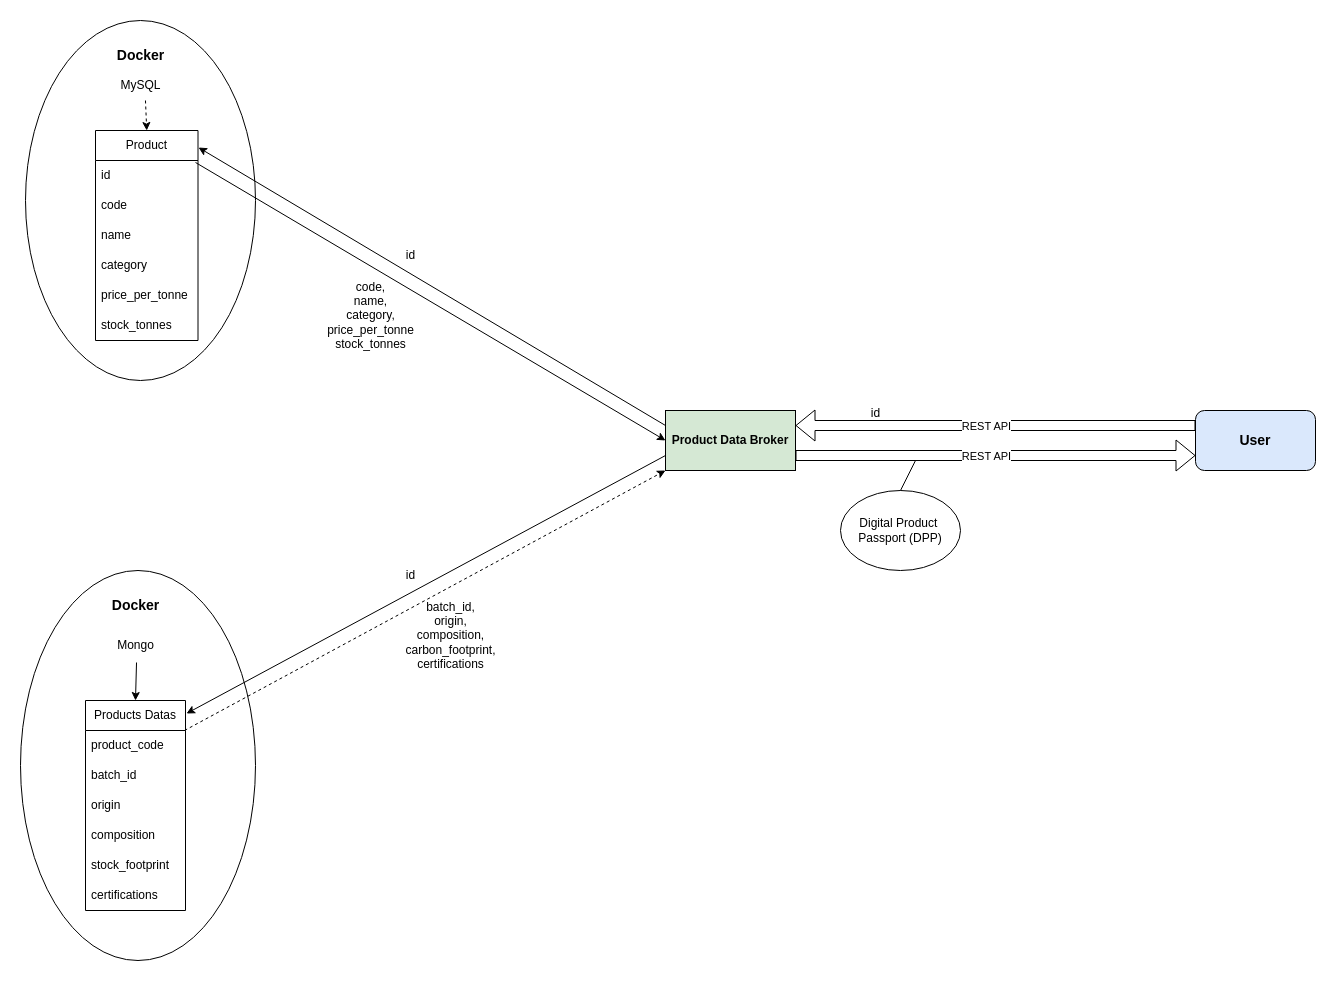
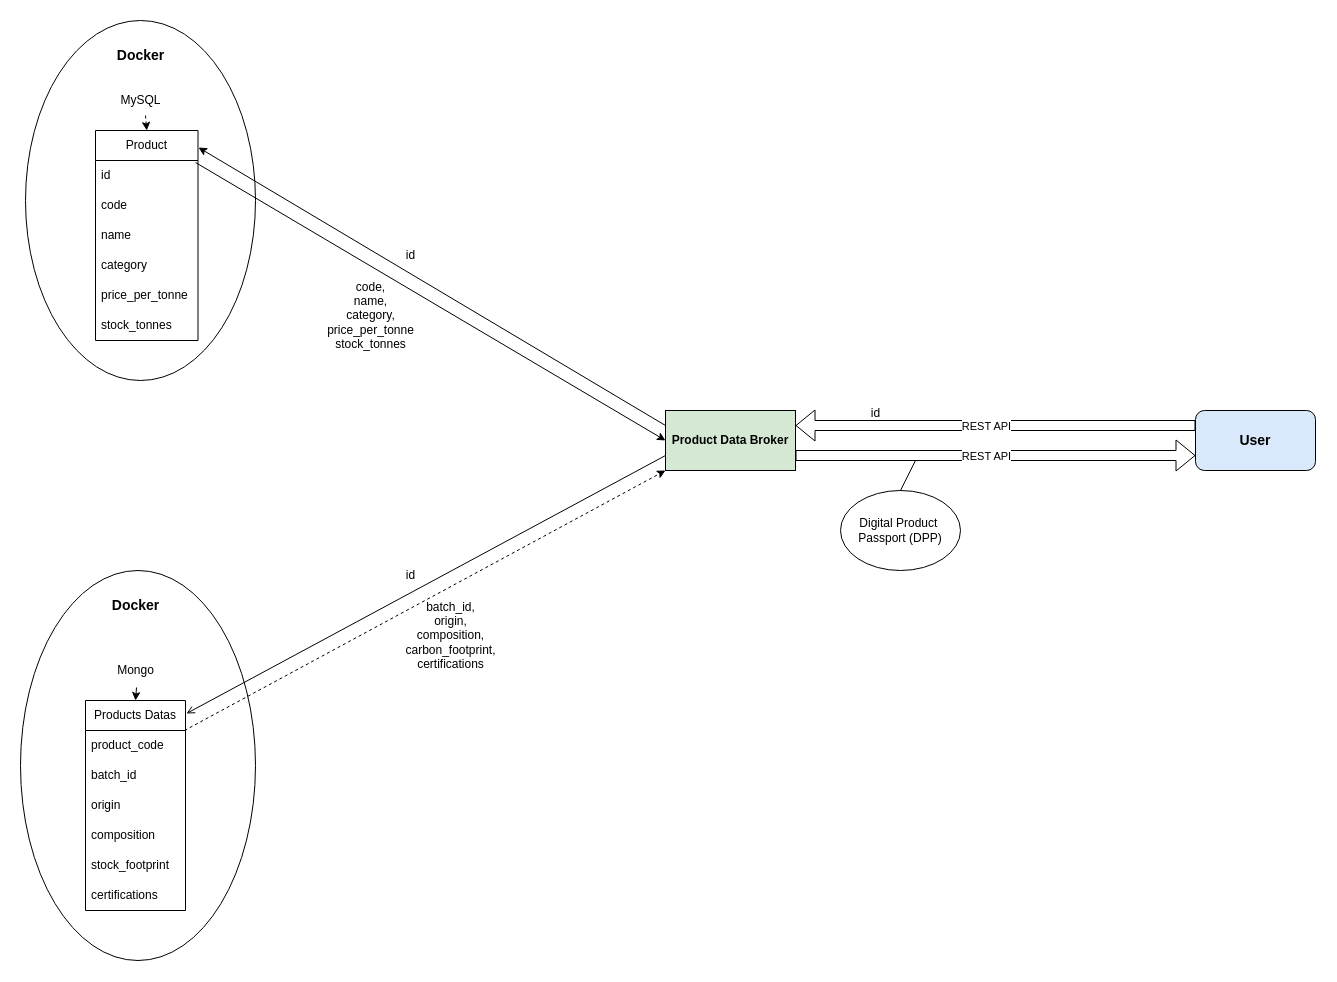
  <mxCell id="0" />
  <mxCell id="1" parent="0" />
  <mxCell id="2" value="" style="group" vertex="1" connectable="0" parent="1"><mxGeometry x="25" y="20" width="230" height="360" as="geometry" /></mxCell>
  <mxCell id="3" value="" style="ellipse;whiteSpace=wrap;html=1;" vertex="1" parent="2"><mxGeometry width="230" height="360" as="geometry" /></mxCell>
  <mxCell id="4" value="&lt;b&gt;&lt;font style=&quot;font-size: 14px;&quot;&gt;Docker&lt;/font&gt;&lt;/b&gt;" style="text;html=1;align=center;verticalAlign=middle;resizable=0;points=[];autosize=1;strokeColor=none;fillColor=none;" vertex="1" parent="2"><mxGeometry x="80" y="20" width="70" height="30" as="geometry" /></mxCell>
  <mxCell id="5" value="" style="group" vertex="1" connectable="0" parent="1"><mxGeometry x="20" y="570" width="235" height="390" as="geometry" /></mxCell>
  <mxCell id="6" value="" style="ellipse;whiteSpace=wrap;html=1;movable=1;resizable=1;rotatable=1;deletable=1;editable=1;locked=0;connectable=1;" vertex="1" parent="5"><mxGeometry width="235" height="390" as="geometry" /></mxCell>
  <mxCell id="7" value="&lt;b&gt;&lt;font style=&quot;font-size: 14px;&quot;&gt;Docker&lt;/font&gt;&lt;/b&gt;" style="text;html=1;align=center;verticalAlign=middle;resizable=1;points=[];autosize=1;strokeColor=none;fillColor=none;movable=1;rotatable=1;deletable=1;editable=1;locked=0;connectable=1;" vertex="1" parent="5"><mxGeometry x="80" y="20" width="70" height="30" as="geometry" /></mxCell>
  <mxCell id="8" value="Product" style="swimlane;fontStyle=0;childLayout=stackLayout;horizontal=1;startSize=30;horizontalStack=0;resizeParent=1;resizeParentMax=0;resizeLast=0;collapsible=1;marginBottom=0;whiteSpace=wrap;html=1;" vertex="1" parent="1"><mxGeometry x="95" y="130" width="102.5" height="210" as="geometry"><mxRectangle x="640" y="370" width="80" height="30" as="alternateBounds" /></mxGeometry></mxCell>
  <mxCell id="9" value="id" style="text;strokeColor=none;fillColor=none;align=left;verticalAlign=middle;spacingLeft=4;spacingRight=4;overflow=hidden;points=[[0,0.5],[1,0.5]];portConstraint=eastwest;rotatable=0;whiteSpace=wrap;html=1;" vertex="1" parent="8"><mxGeometry y="30" width="102.5" height="30" as="geometry" /></mxCell>
  <mxCell id="10" value="code" style="text;strokeColor=none;fillColor=none;align=left;verticalAlign=middle;spacingLeft=4;spacingRight=4;overflow=hidden;points=[[0,0.5],[1,0.5]];portConstraint=eastwest;rotatable=0;whiteSpace=wrap;html=1;" vertex="1" parent="8"><mxGeometry y="60" width="102.5" height="30" as="geometry" /></mxCell>
  <mxCell id="11" value="name" style="text;strokeColor=none;fillColor=none;align=left;verticalAlign=middle;spacingLeft=4;spacingRight=4;overflow=hidden;points=[[0,0.5],[1,0.5]];portConstraint=eastwest;rotatable=0;whiteSpace=wrap;html=1;" vertex="1" parent="8"><mxGeometry y="90" width="102.5" height="30" as="geometry" /></mxCell>
  <mxCell id="12" value="category" style="text;strokeColor=none;fillColor=none;align=left;verticalAlign=middle;spacingLeft=4;spacingRight=4;overflow=hidden;points=[[0,0.5],[1,0.5]];portConstraint=eastwest;rotatable=0;whiteSpace=wrap;html=1;" vertex="1" parent="8"><mxGeometry y="120" width="102.5" height="30" as="geometry" /></mxCell>
  <mxCell id="13" value="price_per_tonne" style="text;strokeColor=none;fillColor=none;align=left;verticalAlign=middle;spacingLeft=4;spacingRight=4;overflow=hidden;points=[[0,0.5],[1,0.5]];portConstraint=eastwest;rotatable=0;whiteSpace=wrap;html=1;" vertex="1" parent="8"><mxGeometry y="150" width="102.5" height="30" as="geometry" /></mxCell>
  <mxCell id="14" value="stock_tonnes" style="text;strokeColor=none;fillColor=none;align=left;verticalAlign=middle;spacingLeft=4;spacingRight=4;overflow=hidden;points=[[0,0.5],[1,0.5]];portConstraint=eastwest;rotatable=0;whiteSpace=wrap;html=1;" vertex="1" parent="8"><mxGeometry y="180" width="102.5" height="30" as="geometry" /></mxCell>
- <mxCell id="15" value="MySQL" style="text;html=1;align=center;verticalAlign=middle;resizable=0;points=[];autosize=1;strokeColor=none;fillColor=none;" vertex="1" parent="1"><mxGeometry x="110" y="70" width="60" height="30" as="geometry" /></mxCell>
+ <mxCell id="15" value="MySQL" style="text;html=1;align=center;verticalAlign=middle;resizable=0;points=[];autosize=1;strokeColor=none;fillColor=none;" vertex="1" parent="1"><mxGeometry x="110" y="85" width="60" height="30" as="geometry" /></mxCell>
  <mxCell id="16" value="" style="edgeStyle=none;orthogonalLoop=1;jettySize=auto;html=1;rounded=0;entryX=0.5;entryY=0;entryDx=0;entryDy=0;exitX=0.583;exitY=1;exitDx=0;exitDy=0;exitPerimeter=0;dashed=1;" edge="1" parent="1" source="15" target="8"><mxGeometry width="100" relative="1" as="geometry"><mxPoint x="285" y="110" as="sourcePoint" /><mxPoint x="385" y="110" as="targetPoint" /><Array as="points" /></mxGeometry></mxCell>
  <mxCell id="17" value="Products Datas" style="swimlane;fontStyle=0;childLayout=stackLayout;horizontal=1;startSize=30;horizontalStack=0;resizeParent=1;resizeParentMax=0;resizeLast=0;collapsible=1;marginBottom=0;whiteSpace=wrap;html=1;" vertex="1" parent="1"><mxGeometry x="85" y="700" width="100" height="210" as="geometry" /></mxCell>
  <mxCell id="18" value="product_code" style="text;strokeColor=none;fillColor=none;align=left;verticalAlign=middle;spacingLeft=4;spacingRight=4;overflow=hidden;points=[[0,0.5],[1,0.5]];portConstraint=eastwest;rotatable=0;whiteSpace=wrap;html=1;" vertex="1" parent="17"><mxGeometry y="30" width="100" height="30" as="geometry" /></mxCell>
  <mxCell id="19" value="batch_id" style="text;strokeColor=none;fillColor=none;align=left;verticalAlign=middle;spacingLeft=4;spacingRight=4;overflow=hidden;points=[[0,0.5],[1,0.5]];portConstraint=eastwest;rotatable=0;whiteSpace=wrap;html=1;" vertex="1" parent="17"><mxGeometry y="60" width="100" height="30" as="geometry" /></mxCell>
  <mxCell id="20" value="origin" style="text;strokeColor=none;fillColor=none;align=left;verticalAlign=middle;spacingLeft=4;spacingRight=4;overflow=hidden;points=[[0,0.5],[1,0.5]];portConstraint=eastwest;rotatable=0;whiteSpace=wrap;html=1;" vertex="1" parent="17"><mxGeometry y="90" width="100" height="30" as="geometry" /></mxCell>
  <mxCell id="21" value="composition" style="text;strokeColor=none;fillColor=none;align=left;verticalAlign=middle;spacingLeft=4;spacingRight=4;overflow=hidden;points=[[0,0.5],[1,0.5]];portConstraint=eastwest;rotatable=0;whiteSpace=wrap;html=1;" vertex="1" parent="17"><mxGeometry y="120" width="100" height="30" as="geometry" /></mxCell>
  <mxCell id="22" value="stock_footprint" style="text;strokeColor=none;fillColor=none;align=left;verticalAlign=middle;spacingLeft=4;spacingRight=4;overflow=hidden;points=[[0,0.5],[1,0.5]];portConstraint=eastwest;rotatable=0;whiteSpace=wrap;html=1;" vertex="1" parent="17"><mxGeometry y="150" width="100" height="30" as="geometry" /></mxCell>
  <mxCell id="23" value="certifications" style="text;strokeColor=none;fillColor=none;align=left;verticalAlign=middle;spacingLeft=4;spacingRight=4;overflow=hidden;points=[[0,0.5],[1,0.5]];portConstraint=eastwest;rotatable=0;whiteSpace=wrap;html=1;" vertex="1" parent="17"><mxGeometry y="180" width="100" height="30" as="geometry" /></mxCell>
- <mxCell id="24" value="Mongo" style="text;html=1;align=center;verticalAlign=middle;resizable=0;points=[];autosize=1;strokeColor=none;fillColor=none;" vertex="1" parent="1"><mxGeometry x="105" y="630" width="60" height="30" as="geometry" /></mxCell>
+ <mxCell id="24" value="Mongo" style="text;html=1;align=center;verticalAlign=middle;resizable=0;points=[];autosize=1;strokeColor=none;fillColor=none;" vertex="1" parent="1"><mxGeometry x="105" y="655" width="60" height="30" as="geometry" /></mxCell>
  <mxCell id="25" value="" style="edgeStyle=none;orthogonalLoop=1;jettySize=auto;html=1;rounded=0;exitX=0.517;exitY=1.067;exitDx=0;exitDy=0;exitPerimeter=0;entryX=0.5;entryY=0;entryDx=0;entryDy=0;" edge="1" parent="1" source="24" target="17"><mxGeometry width="100" relative="1" as="geometry"><mxPoint x="275" y="670" as="sourcePoint" /><mxPoint x="375" y="670" as="targetPoint" /><Array as="points" /></mxGeometry></mxCell>
  <mxCell id="26" value="&lt;b&gt;Product Data Broker&lt;/b&gt;" style="rounded=0;whiteSpace=wrap;html=1;fillColor=#d5e8d4;" vertex="1" parent="1"><mxGeometry x="665" y="410" width="130" height="60" as="geometry" /></mxCell>
  <mxCell id="27" value="" style="edgeStyle=none;orthogonalLoop=1;jettySize=auto;html=1;rounded=0;exitX=0;exitY=0.25;exitDx=0;exitDy=0;entryX=1.005;entryY=0.081;entryDx=0;entryDy=0;entryPerimeter=0;" edge="1" parent="1" source="26" target="8"><mxGeometry width="100" relative="1" as="geometry"><mxPoint x="355" y="380" as="sourcePoint" /><mxPoint x="455" y="380" as="targetPoint" /><Array as="points" /></mxGeometry></mxCell>
- <mxCell id="28" value="" style="edgeStyle=none;orthogonalLoop=1;jettySize=auto;html=1;rounded=0;exitX=0;exitY=0.75;exitDx=0;exitDy=0;entryX=1.01;entryY=0.062;entryDx=0;entryDy=0;entryPerimeter=0;" edge="1" parent="1" source="26" target="17"><mxGeometry width="100" relative="1" as="geometry"><mxPoint x="575" y="480" as="sourcePoint" /><mxPoint x="455" y="670" as="targetPoint" /><Array as="points" /></mxGeometry></mxCell>
+ <mxCell id="28" value="" style="edgeStyle=none;orthogonalLoop=1;jettySize=auto;html=1;rounded=0;exitX=0;exitY=0.75;exitDx=0;exitDy=0;entryX=1.01;entryY=0.062;entryDx=0;entryDy=0;entryPerimeter=0;endArrow=open;" edge="1" parent="1" source="26" target="17"><mxGeometry width="100" relative="1" as="geometry"><mxPoint x="575" y="480" as="sourcePoint" /><mxPoint x="455" y="670" as="targetPoint" /><Array as="points" /></mxGeometry></mxCell>
  <mxCell id="29" value="id" style="text;html=1;align=center;verticalAlign=middle;resizable=0;points=[];autosize=1;strokeColor=none;fillColor=none;" vertex="1" parent="1"><mxGeometry x="395" y="240" width="30" height="30" as="geometry" /></mxCell>
  <mxCell id="30" value="" style="edgeStyle=none;orthogonalLoop=1;jettySize=auto;html=1;rounded=0;exitX=0.976;exitY=0.067;exitDx=0;exitDy=0;entryX=0;entryY=0.5;entryDx=0;entryDy=0;exitPerimeter=0;" edge="1" parent="1" source="9" target="26"><mxGeometry width="100" relative="1" as="geometry"><mxPoint x="305" y="480" as="sourcePoint" /><mxPoint x="405" y="480" as="targetPoint" /><Array as="points" /></mxGeometry></mxCell>
  <mxCell id="31" value="code,&lt;div&gt;name,&lt;/div&gt;&lt;div&gt;category,&lt;/div&gt;&lt;div&gt;price_per_tonne&lt;/div&gt;&lt;div&gt;stock_tonnes&lt;/div&gt;" style="text;html=1;align=center;verticalAlign=middle;resizable=0;points=[];autosize=1;strokeColor=none;fillColor=none;" vertex="1" parent="1"><mxGeometry x="315" y="270" width="110" height="90" as="geometry" /></mxCell>
  <mxCell id="32" value="id" style="text;html=1;align=center;verticalAlign=middle;resizable=0;points=[];autosize=1;strokeColor=none;fillColor=none;" vertex="1" parent="1"><mxGeometry x="395" y="560" width="30" height="30" as="geometry" /></mxCell>
  <mxCell id="33" value="batch_id,&lt;div&gt;origin,&lt;/div&gt;&lt;div&gt;composition,&lt;/div&gt;&lt;div&gt;carbon_footprint,&lt;/div&gt;&lt;div&gt;certifications&lt;/div&gt;" style="text;html=1;align=center;verticalAlign=middle;resizable=0;points=[];autosize=1;strokeColor=none;fillColor=none;" vertex="1" parent="1"><mxGeometry x="395" y="590" width="110" height="90" as="geometry" /></mxCell>
  <mxCell id="34" value="" style="edgeStyle=none;orthogonalLoop=1;jettySize=auto;html=1;rounded=0;exitX=0.99;exitY=0;exitDx=0;exitDy=0;exitPerimeter=0;entryX=0;entryY=1;entryDx=0;entryDy=0;dashed=1;" edge="1" parent="1" source="18" target="26"><mxGeometry width="100" relative="1" as="geometry"><mxPoint x="255" y="730" as="sourcePoint" /><mxPoint x="355" y="730" as="targetPoint" /><Array as="points" /></mxGeometry></mxCell>
  <mxCell id="35" value="&lt;b&gt;&lt;font style=&quot;font-size: 14px;&quot;&gt;User&lt;/font&gt;&lt;/b&gt;" style="rounded=1;whiteSpace=wrap;html=1;fillColor=#dae8fc;" vertex="1" parent="1"><mxGeometry x="1195" y="410" width="120" height="60" as="geometry" /></mxCell>
  <mxCell id="36" value="" style="shape=flexArrow;endArrow=classic;html=1;rounded=0;exitX=0;exitY=0.25;exitDx=0;exitDy=0;entryX=1;entryY=0.25;entryDx=0;entryDy=0;" edge="1" parent="1" source="35" target="26"><mxGeometry width="50" height="50" relative="1" as="geometry"><mxPoint x="1085" y="400" as="sourcePoint" /><mxPoint x="1135" y="350" as="targetPoint" /></mxGeometry></mxCell>
  <mxCell id="37" value="REST API" style="edgeLabel;html=1;align=center;verticalAlign=middle;resizable=0;points=[];" vertex="1" connectable="0" parent="36"><mxGeometry x="0.23" y="2" relative="1" as="geometry"><mxPoint x="36" y="-2" as="offset" /></mxGeometry></mxCell>
  <mxCell id="38" value="" style="shape=flexArrow;endArrow=classic;html=1;rounded=0;exitX=1;exitY=0.75;exitDx=0;exitDy=0;entryX=0;entryY=0.75;entryDx=0;entryDy=0;" edge="1" parent="1" source="26" target="35"><mxGeometry width="50" height="50" relative="1" as="geometry"><mxPoint x="1205" y="470" as="sourcePoint" /><mxPoint x="1155" y="450" as="targetPoint" /></mxGeometry></mxCell>
  <mxCell id="39" value="REST API" style="edgeLabel;html=1;align=center;verticalAlign=middle;resizable=0;points=[];" vertex="1" connectable="0" parent="38"><mxGeometry x="0.23" y="2" relative="1" as="geometry"><mxPoint x="-56" y="2" as="offset" /></mxGeometry></mxCell>
  <mxCell id="40" value="id" style="text;html=1;align=center;verticalAlign=middle;resizable=0;points=[];autosize=1;strokeColor=none;fillColor=none;" vertex="1" parent="1"><mxGeometry x="860" y="398" width="30" height="30" as="geometry" /></mxCell>
  <mxCell id="41" value="&lt;span style=&quot;text-wrap-mode: nowrap;&quot;&gt;Digital Product&amp;nbsp;&lt;/span&gt;&lt;div&gt;&lt;span style=&quot;text-wrap-mode: nowrap;&quot;&gt;Passport (DPP)&lt;/span&gt;&lt;/div&gt;" style="ellipse;whiteSpace=wrap;html=1;" vertex="1" parent="1"><mxGeometry x="840" y="490" width="120" height="80" as="geometry" /></mxCell>
  <mxCell id="42" value="" style="endArrow=none;html=1;rounded=0;exitX=0.5;exitY=0;exitDx=0;exitDy=0;" edge="1" parent="1" source="41"><mxGeometry width="50" height="50" relative="1" as="geometry"><mxPoint x="815" y="610" as="sourcePoint" /><mxPoint x="915" y="460" as="targetPoint" /></mxGeometry></mxCell>
